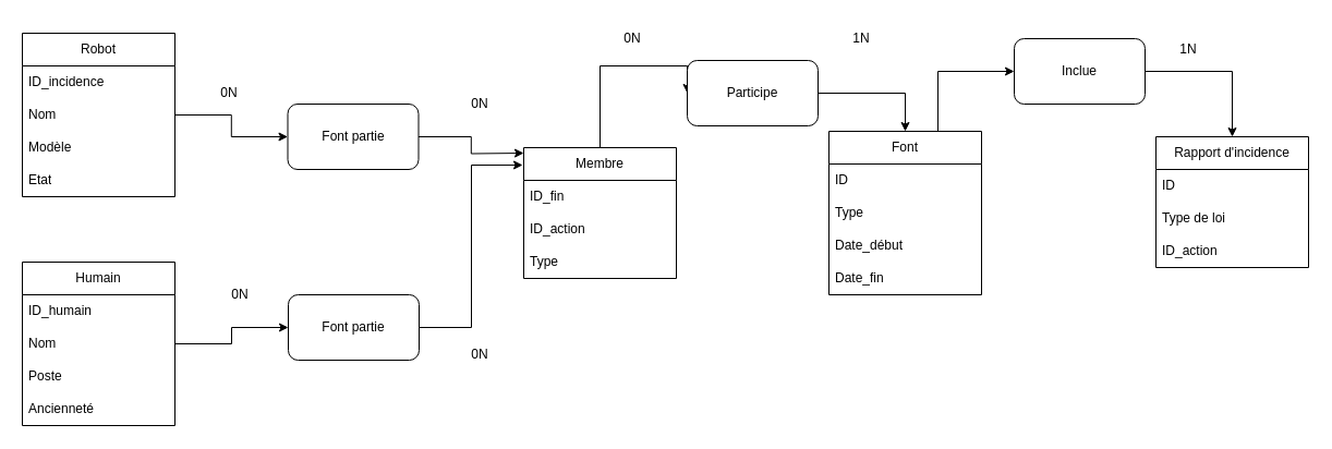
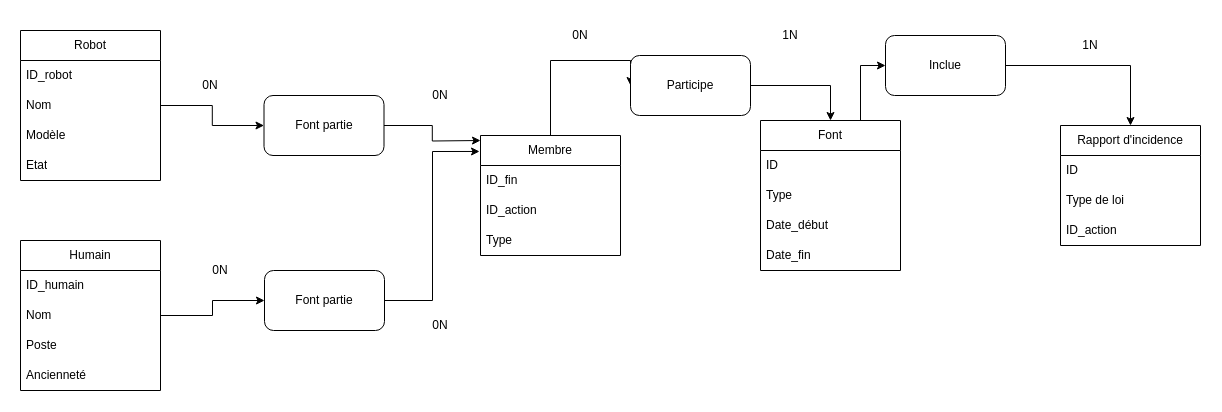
  <mxCell id="0" />
  <mxCell id="1" parent="0" />
  <mxCell id="2" style="edgeStyle=orthogonalEdgeStyle;rounded=0;orthogonalLoop=1;jettySize=auto;html=1;entryX=0;entryY=0.5;entryDx=0;entryDy=0;" edge="1" parent="1" source="3" target="30"><mxGeometry relative="1" as="geometry" /></mxCell>
  <mxCell id="3" value="Robot" style="swimlane;fontStyle=0;childLayout=stackLayout;horizontal=1;startSize=30;horizontalStack=0;resizeParent=1;resizeParentMax=0;resizeLast=0;collapsible=1;marginBottom=0;whiteSpace=wrap;html=1;" parent="1" vertex="1"><mxGeometry x="20" y="30" width="140" height="150" as="geometry" /></mxCell>
- <mxCell id="4" value="ID_incidence" style="text;strokeColor=none;fillColor=none;align=left;verticalAlign=middle;spacingLeft=4;spacingRight=4;overflow=hidden;points=[[0,0.5],[1,0.5]];portConstraint=eastwest;rotatable=0;whiteSpace=wrap;html=1;" parent="3" vertex="1"><mxGeometry y="30" width="140" height="30" as="geometry" /></mxCell>
+ <mxCell id="4" value="ID_robot" style="text;strokeColor=none;fillColor=none;align=left;verticalAlign=middle;spacingLeft=4;spacingRight=4;overflow=hidden;points=[[0,0.5],[1,0.5]];portConstraint=eastwest;rotatable=0;whiteSpace=wrap;html=1;" parent="3" vertex="1"><mxGeometry y="30" width="140" height="30" as="geometry" /></mxCell>
  <mxCell id="5" value="Nom" style="text;strokeColor=none;fillColor=none;align=left;verticalAlign=middle;spacingLeft=4;spacingRight=4;overflow=hidden;points=[[0,0.5],[1,0.5]];portConstraint=eastwest;rotatable=0;whiteSpace=wrap;html=1;" parent="3" vertex="1"><mxGeometry y="60" width="140" height="30" as="geometry" /></mxCell>
  <mxCell id="6" value="Modèle" style="text;strokeColor=none;fillColor=none;align=left;verticalAlign=middle;spacingLeft=4;spacingRight=4;overflow=hidden;points=[[0,0.5],[1,0.5]];portConstraint=eastwest;rotatable=0;whiteSpace=wrap;html=1;" parent="3" vertex="1"><mxGeometry y="90" width="140" height="30" as="geometry" /></mxCell>
  <mxCell id="7" value="Etat" style="text;strokeColor=none;fillColor=none;align=left;verticalAlign=middle;spacingLeft=4;spacingRight=4;overflow=hidden;points=[[0,0.5],[1,0.5]];portConstraint=eastwest;rotatable=0;whiteSpace=wrap;html=1;" parent="3" vertex="1"><mxGeometry y="120" width="140" height="30" as="geometry" /></mxCell>
  <mxCell id="8" style="edgeStyle=orthogonalEdgeStyle;rounded=0;orthogonalLoop=1;jettySize=auto;html=1;entryX=0;entryY=0.5;entryDx=0;entryDy=0;" edge="1" parent="1" source="9" target="31"><mxGeometry relative="1" as="geometry" /></mxCell>
  <mxCell id="9" value="Humain" style="swimlane;fontStyle=0;childLayout=stackLayout;horizontal=1;startSize=30;horizontalStack=0;resizeParent=1;resizeParentMax=0;resizeLast=0;collapsible=1;marginBottom=0;whiteSpace=wrap;html=1;" parent="1" vertex="1"><mxGeometry x="20" y="240" width="140" height="150" as="geometry" /></mxCell>
  <mxCell id="10" value="ID_humain" style="text;strokeColor=none;fillColor=none;align=left;verticalAlign=middle;spacingLeft=4;spacingRight=4;overflow=hidden;points=[[0,0.5],[1,0.5]];portConstraint=eastwest;rotatable=0;whiteSpace=wrap;html=1;" parent="9" vertex="1"><mxGeometry y="30" width="140" height="30" as="geometry" /></mxCell>
  <mxCell id="11" value="Nom" style="text;strokeColor=none;fillColor=none;align=left;verticalAlign=middle;spacingLeft=4;spacingRight=4;overflow=hidden;points=[[0,0.5],[1,0.5]];portConstraint=eastwest;rotatable=0;whiteSpace=wrap;html=1;" parent="9" vertex="1"><mxGeometry y="60" width="140" height="30" as="geometry" /></mxCell>
  <mxCell id="12" value="Poste" style="text;strokeColor=none;fillColor=none;align=left;verticalAlign=middle;spacingLeft=4;spacingRight=4;overflow=hidden;points=[[0,0.5],[1,0.5]];portConstraint=eastwest;rotatable=0;whiteSpace=wrap;html=1;" parent="9" vertex="1"><mxGeometry y="90" width="140" height="30" as="geometry" /></mxCell>
  <mxCell id="13" value="Ancienneté" style="text;strokeColor=none;fillColor=none;align=left;verticalAlign=middle;spacingLeft=4;spacingRight=4;overflow=hidden;points=[[0,0.5],[1,0.5]];portConstraint=eastwest;rotatable=0;whiteSpace=wrap;html=1;" parent="9" vertex="1"><mxGeometry y="120" width="140" height="30" as="geometry" /></mxCell>
  <mxCell id="14" style="edgeStyle=orthogonalEdgeStyle;rounded=0;orthogonalLoop=1;jettySize=auto;html=1;entryX=0;entryY=0.5;entryDx=0;entryDy=0;" edge="1" parent="1" source="15" target="42"><mxGeometry relative="1" as="geometry"><Array as="points"><mxPoint x="860" y="65" /></Array></mxGeometry></mxCell>
  <mxCell id="15" value="Font" style="swimlane;fontStyle=0;childLayout=stackLayout;horizontal=1;startSize=30;horizontalStack=0;resizeParent=1;resizeParentMax=0;resizeLast=0;collapsible=1;marginBottom=0;whiteSpace=wrap;html=1;" parent="1" vertex="1"><mxGeometry x="760" y="120" width="140" height="150" as="geometry" /></mxCell>
  <mxCell id="16" value="ID" style="text;strokeColor=none;fillColor=none;align=left;verticalAlign=middle;spacingLeft=4;spacingRight=4;overflow=hidden;points=[[0,0.5],[1,0.5]];portConstraint=eastwest;rotatable=0;whiteSpace=wrap;html=1;" parent="15" vertex="1"><mxGeometry y="30" width="140" height="30" as="geometry" /></mxCell>
  <mxCell id="17" value="Type" style="text;strokeColor=none;fillColor=none;align=left;verticalAlign=middle;spacingLeft=4;spacingRight=4;overflow=hidden;points=[[0,0.5],[1,0.5]];portConstraint=eastwest;rotatable=0;whiteSpace=wrap;html=1;" parent="15" vertex="1"><mxGeometry y="60" width="140" height="30" as="geometry" /></mxCell>
  <mxCell id="18" value="Date_début" style="text;strokeColor=none;fillColor=none;align=left;verticalAlign=middle;spacingLeft=4;spacingRight=4;overflow=hidden;points=[[0,0.5],[1,0.5]];portConstraint=eastwest;rotatable=0;whiteSpace=wrap;html=1;" parent="15" vertex="1"><mxGeometry y="90" width="140" height="30" as="geometry" /></mxCell>
  <mxCell id="19" value="Date_fin" style="text;strokeColor=none;fillColor=none;align=left;verticalAlign=middle;spacingLeft=4;spacingRight=4;overflow=hidden;points=[[0,0.5],[1,0.5]];portConstraint=eastwest;rotatable=0;whiteSpace=wrap;html=1;" parent="15" vertex="1"><mxGeometry y="120" width="140" height="30" as="geometry" /></mxCell>
  <mxCell id="20" value="Rapport d'incidence" style="swimlane;fontStyle=0;childLayout=stackLayout;horizontal=1;startSize=30;horizontalStack=0;resizeParent=1;resizeParentMax=0;resizeLast=0;collapsible=1;marginBottom=0;whiteSpace=wrap;html=1;" parent="1" vertex="1"><mxGeometry x="1060" y="125" width="140" height="120" as="geometry" /></mxCell>
  <mxCell id="21" value="ID" style="text;strokeColor=none;fillColor=none;align=left;verticalAlign=middle;spacingLeft=4;spacingRight=4;overflow=hidden;points=[[0,0.5],[1,0.5]];portConstraint=eastwest;rotatable=0;whiteSpace=wrap;html=1;" parent="20" vertex="1"><mxGeometry y="30" width="140" height="30" as="geometry" /></mxCell>
  <mxCell id="22" value="Type de loi" style="text;strokeColor=none;fillColor=none;align=left;verticalAlign=middle;spacingLeft=4;spacingRight=4;overflow=hidden;points=[[0,0.5],[1,0.5]];portConstraint=eastwest;rotatable=0;whiteSpace=wrap;html=1;" parent="20" vertex="1"><mxGeometry y="60" width="140" height="30" as="geometry" /></mxCell>
  <mxCell id="23" value="ID_action" style="text;strokeColor=none;fillColor=none;align=left;verticalAlign=middle;spacingLeft=4;spacingRight=4;overflow=hidden;points=[[0,0.5],[1,0.5]];portConstraint=eastwest;rotatable=0;whiteSpace=wrap;html=1;" parent="20" vertex="1"><mxGeometry y="90" width="140" height="30" as="geometry" /></mxCell>
  <mxCell id="24" style="edgeStyle=orthogonalEdgeStyle;rounded=0;orthogonalLoop=1;jettySize=auto;html=1;entryX=0;entryY=0.5;entryDx=0;entryDy=0;" edge="1" parent="1" source="25" target="38"><mxGeometry relative="1" as="geometry"><Array as="points"><mxPoint x="550" y="60" /></Array></mxGeometry></mxCell>
  <mxCell id="25" value="Membre" style="swimlane;fontStyle=0;childLayout=stackLayout;horizontal=1;startSize=30;horizontalStack=0;resizeParent=1;resizeParentMax=0;resizeLast=0;collapsible=1;marginBottom=0;whiteSpace=wrap;html=1;" parent="1" vertex="1"><mxGeometry x="480" y="135" width="140" height="120" as="geometry" /></mxCell>
  <mxCell id="26" value="ID_fin" style="text;strokeColor=none;fillColor=none;align=left;verticalAlign=middle;spacingLeft=4;spacingRight=4;overflow=hidden;points=[[0,0.5],[1,0.5]];portConstraint=eastwest;rotatable=0;whiteSpace=wrap;html=1;" parent="25" vertex="1"><mxGeometry y="30" width="140" height="30" as="geometry" /></mxCell>
  <mxCell id="27" value="ID_action" style="text;strokeColor=none;fillColor=none;align=left;verticalAlign=middle;spacingLeft=4;spacingRight=4;overflow=hidden;points=[[0,0.5],[1,0.5]];portConstraint=eastwest;rotatable=0;whiteSpace=wrap;html=1;" parent="25" vertex="1"><mxGeometry y="60" width="140" height="30" as="geometry" /></mxCell>
  <mxCell id="28" value="&lt;div&gt;Type&lt;/div&gt;" style="text;strokeColor=none;fillColor=none;align=left;verticalAlign=middle;spacingLeft=4;spacingRight=4;overflow=hidden;points=[[0,0.5],[1,0.5]];portConstraint=eastwest;rotatable=0;whiteSpace=wrap;html=1;" vertex="1" parent="25"><mxGeometry y="90" width="140" height="30" as="geometry" /></mxCell>
  <mxCell id="29" style="edgeStyle=orthogonalEdgeStyle;rounded=0;orthogonalLoop=1;jettySize=auto;html=1;" edge="1" parent="1" source="30"><mxGeometry relative="1" as="geometry"><mxPoint x="480" y="140" as="targetPoint" /></mxGeometry></mxCell>
  <mxCell id="30" value="Font partie" style="rounded=1;whiteSpace=wrap;html=1;" vertex="1" parent="1"><mxGeometry x="263.5" y="95" width="120" height="60" as="geometry" /></mxCell>
  <mxCell id="31" value="Font partie" style="rounded=1;whiteSpace=wrap;html=1;" vertex="1" parent="1"><mxGeometry x="264" y="270" width="120" height="60" as="geometry" /></mxCell>
  <mxCell id="32" style="edgeStyle=orthogonalEdgeStyle;rounded=0;orthogonalLoop=1;jettySize=auto;html=1;entryX=-0.007;entryY=0.133;entryDx=0;entryDy=0;entryPerimeter=0;" edge="1" parent="1" source="31" target="25"><mxGeometry relative="1" as="geometry" /></mxCell>
  <mxCell id="33" value="0N" style="text;html=1;align=center;verticalAlign=middle;whiteSpace=wrap;rounded=0;" vertex="1" parent="1"><mxGeometry x="180" y="70" width="60" height="30" as="geometry" /></mxCell>
  <mxCell id="34" value="0N" style="text;html=1;align=center;verticalAlign=middle;whiteSpace=wrap;rounded=0;" vertex="1" parent="1"><mxGeometry x="190" y="255" width="60" height="30" as="geometry" /></mxCell>
  <mxCell id="35" value="0N" style="text;html=1;align=center;verticalAlign=middle;whiteSpace=wrap;rounded=0;" vertex="1" parent="1"><mxGeometry x="410" y="80" width="60" height="30" as="geometry" /></mxCell>
  <mxCell id="36" value="0N" style="text;html=1;align=center;verticalAlign=middle;whiteSpace=wrap;rounded=0;" vertex="1" parent="1"><mxGeometry x="410" y="310" width="60" height="30" as="geometry" /></mxCell>
  <mxCell id="37" style="edgeStyle=orthogonalEdgeStyle;rounded=0;orthogonalLoop=1;jettySize=auto;html=1;entryX=0.5;entryY=0;entryDx=0;entryDy=0;" edge="1" parent="1" source="38" target="15"><mxGeometry relative="1" as="geometry" /></mxCell>
  <mxCell id="38" value="Participe" style="rounded=1;whiteSpace=wrap;html=1;" vertex="1" parent="1"><mxGeometry x="630" y="55" width="120" height="60" as="geometry" /></mxCell>
  <mxCell id="39" value="0N" style="text;html=1;align=center;verticalAlign=middle;whiteSpace=wrap;rounded=0;" vertex="1" parent="1"><mxGeometry x="550" y="20" width="60" height="30" as="geometry" /></mxCell>
  <mxCell id="40" value="1N" style="text;html=1;align=center;verticalAlign=middle;whiteSpace=wrap;rounded=0;" vertex="1" parent="1"><mxGeometry x="760" y="20" width="60" height="30" as="geometry" /></mxCell>
  <mxCell id="41" style="edgeStyle=orthogonalEdgeStyle;rounded=0;orthogonalLoop=1;jettySize=auto;html=1;entryX=0.5;entryY=0;entryDx=0;entryDy=0;" edge="1" parent="1" source="42" target="20"><mxGeometry relative="1" as="geometry" /></mxCell>
- <mxCell id="42" value="Inclue" style="rounded=1;whiteSpace=wrap;html=1;" vertex="1" parent="1"><mxGeometry x="930" y="35" width="120" height="60" as="geometry" /></mxCell>
+ <mxCell id="42" value="Inclue" style="rounded=1;whiteSpace=wrap;html=1;" vertex="1" parent="1"><mxGeometry x="885" y="35" width="120" height="60" as="geometry" /></mxCell>
  <mxCell id="43" value="1N" style="text;html=1;align=center;verticalAlign=middle;whiteSpace=wrap;rounded=0;" vertex="1" parent="1"><mxGeometry x="1060" y="30" width="60" height="30" as="geometry" /></mxCell>
